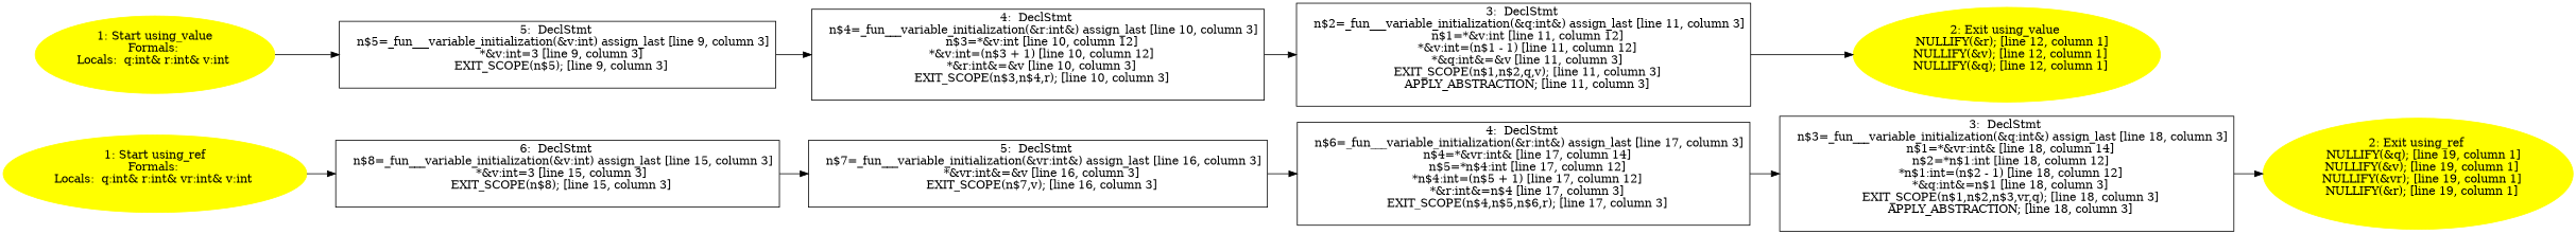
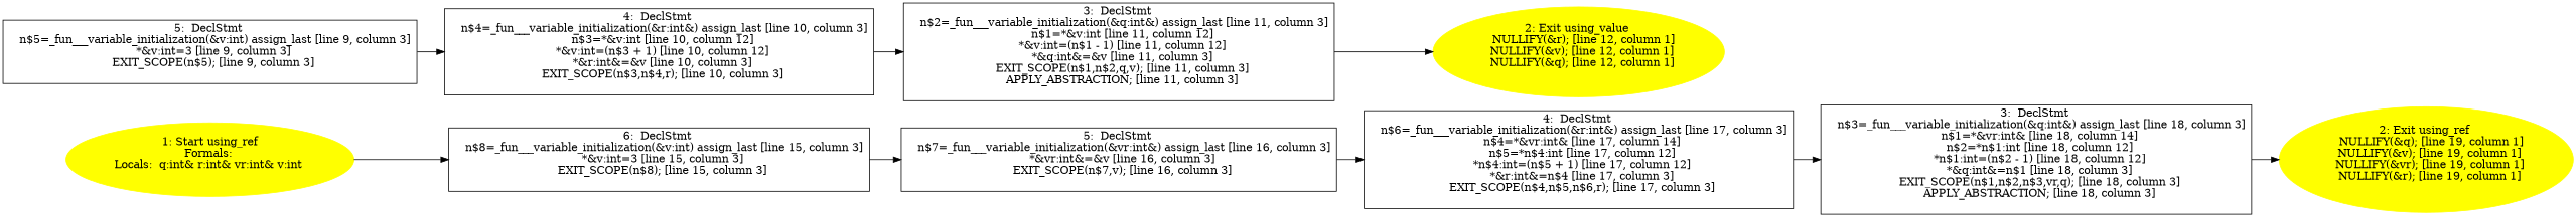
  digraph {
    rankdir=LR
    node [shape=box]
    n1 [color=yellow label="1: Start using_ref\nFormals: \nLocals:  q:int& r:int& vr:int& v:int \n  " style=filled shape=""]
    n2 [label="6:  DeclStmt \n   n$8=_fun___variable_initialization(&v:int) assign_last [line 15, column 3]\n  *&v:int=3 [line 15, column 3]\n  EXIT_SCOPE(n$8); [line 15, column 3]\n "]
    n3 [label="5:  DeclStmt \n   n$7=_fun___variable_initialization(&vr:int&) assign_last [line 16, column 3]\n  *&vr:int&=&v [line 16, column 3]\n  EXIT_SCOPE(n$7,v); [line 16, column 3]\n "]
    n4 [color=yellow label="2: Exit using_ref \n   NULLIFY(&q); [line 19, column 1]\n  NULLIFY(&v); [line 19, column 1]\n  NULLIFY(&vr); [line 19, column 1]\n  NULLIFY(&r); [line 19, column 1]\n " style=filled shape=""]
    n5 [label="3:  DeclStmt \n   n$3=_fun___variable_initialization(&q:int&) assign_last [line 18, column 3]\n  n$1=*&vr:int& [line 18, column 14]\n  n$2=*n$1:int [line 18, column 12]\n  *n$1:int=(n$2 - 1) [line 18, column 12]\n  *&q:int&=n$1 [line 18, column 3]\n  EXIT_SCOPE(n$1,n$2,n$3,vr,q); [line 18, column 3]\n  APPLY_ABSTRACTION; [line 18, column 3]\n "]
    n6 [label="4:  DeclStmt \n   n$6=_fun___variable_initialization(&r:int&) assign_last [line 17, column 3]\n  n$4=*&vr:int& [line 17, column 14]\n  n$5=*n$4:int [line 17, column 12]\n  *n$4:int=(n$5 + 1) [line 17, column 12]\n  *&r:int&=n$4 [line 17, column 3]\n  EXIT_SCOPE(n$4,n$5,n$6,r); [line 17, column 3]\n "]
-   n7 [color=yellow label="1: Start using_value\nFormals: \nLocals:  q:int& r:int& v:int \n  " style=filled shape=""]
    n8 [label="5:  DeclStmt \n   n$5=_fun___variable_initialization(&v:int) assign_last [line 9, column 3]\n  *&v:int=3 [line 9, column 3]\n  EXIT_SCOPE(n$5); [line 9, column 3]\n "]
    n9 [label="4:  DeclStmt \n   n$4=_fun___variable_initialization(&r:int&) assign_last [line 10, column 3]\n  n$3=*&v:int [line 10, column 12]\n  *&v:int=(n$3 + 1) [line 10, column 12]\n  *&r:int&=&v [line 10, column 3]\n  EXIT_SCOPE(n$3,n$4,r); [line 10, column 3]\n "]
    n10 [color=yellow label="2: Exit using_value \n   NULLIFY(&r); [line 12, column 1]\n  NULLIFY(&v); [line 12, column 1]\n  NULLIFY(&q); [line 12, column 1]\n " style=filled shape=""]
    n11 [label="3:  DeclStmt \n   n$2=_fun___variable_initialization(&q:int&) assign_last [line 11, column 3]\n  n$1=*&v:int [line 11, column 12]\n  *&v:int=(n$1 - 1) [line 11, column 12]\n  *&q:int&=&v [line 11, column 3]\n  EXIT_SCOPE(n$1,n$2,q,v); [line 11, column 3]\n  APPLY_ABSTRACTION; [line 11, column 3]\n "]
    n1 -> n2
    n2 -> n3
    n3 -> n6
    n5 -> n4
    n6 -> n5
-   n7 -> n8
    n8 -> n9
    n9 -> n11
    n11 -> n10
  }
